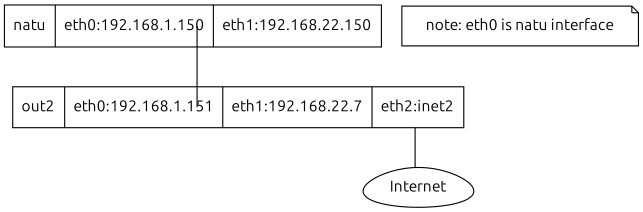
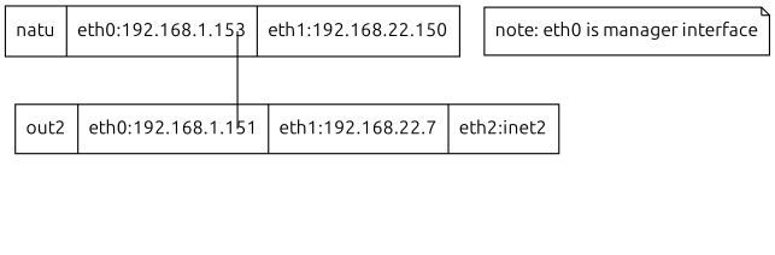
  digraph {
    fontname=Ubuntu
    rankdir=TB
    splines=ortho
    node [fontname=Ubuntu shape=record]
    edge [arrowhead=none fontname=Ubuntu]
-   n1 [label="natu | <eth0> eth0:192.168.1.150 | <eth1> eth1:192.168.22.150"]
+   n1 [label="natu | <eth0> eth0:192.168.1.153 | <eth1> eth1:192.168.22.150"]
    n2 [label="out2 | <eth0> eth0:192.168.1.151 | <eth1> eth1:192.168.22.7 | <eth2> eth2:inet2"]
-   n3 [label=Internet shape=egg]
-   n4 [label="note: eth0 is natu interface" shape=note]
+   n4 [label="note: eth0 is manager interface" shape=note]
    n1 -> n2 [headport=eth1 tailport=eth1]
-   n2 -> n3 [tailport=eth2]
  }
